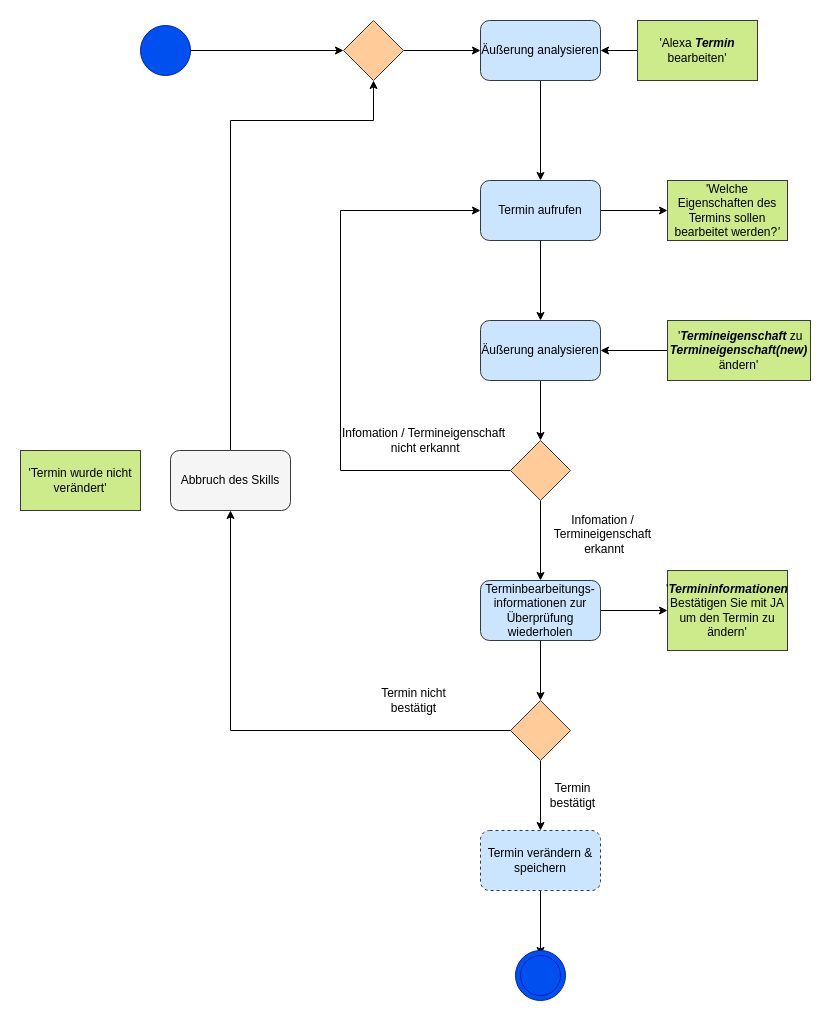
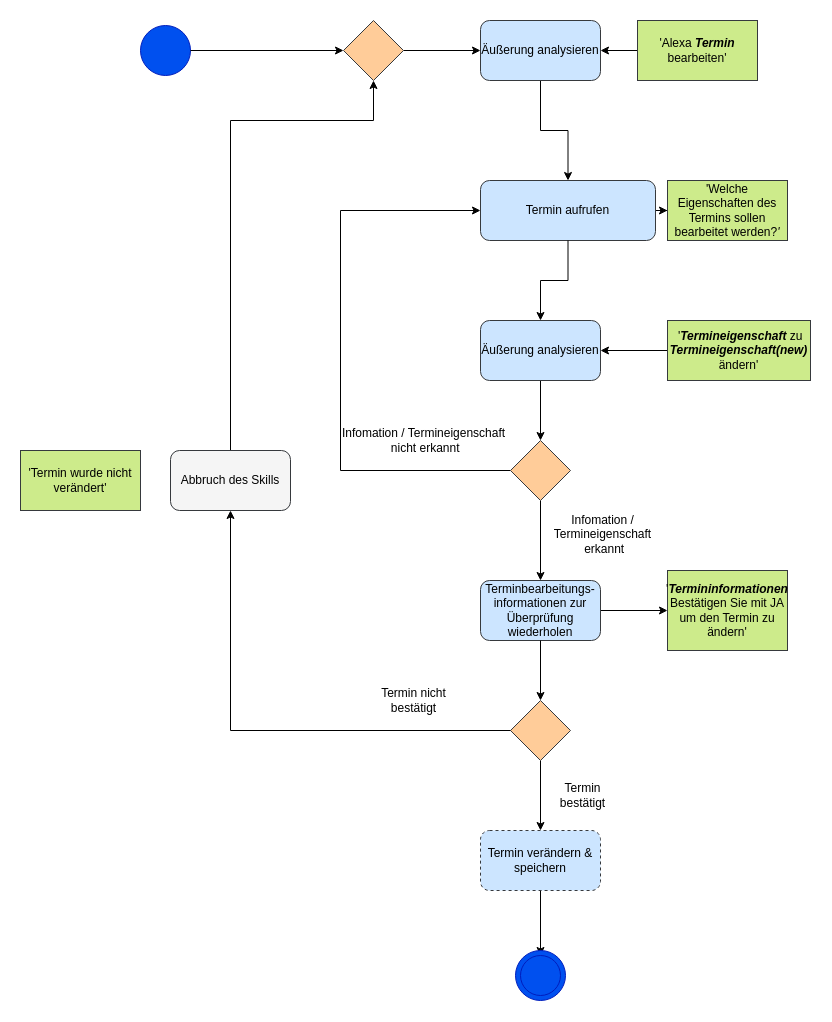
  <mxCell id="0" />
  <mxCell id="1" parent="0" />
  <mxCell id="2" value="" style="ellipse;whiteSpace=wrap;html=1;aspect=fixed;fillColor=#0050ef;strokeColor=#001DBC;fontColor=#ffffff;" vertex="1" parent="1"><mxGeometry x="140" y="25" width="50" height="50" as="geometry" /></mxCell>
  <mxCell id="3" value="" style="edgeStyle=orthogonalEdgeStyle;rounded=0;orthogonalLoop=1;jettySize=auto;html=1;" edge="1" parent="1" source="33" target="5"><mxGeometry relative="1" as="geometry"><mxPoint x="400" y="50" as="sourcePoint" /></mxGeometry></mxCell>
  <mxCell id="4" value="" style="edgeStyle=orthogonalEdgeStyle;rounded=0;orthogonalLoop=1;jettySize=auto;html=1;" edge="1" parent="1" source="5" target="10"><mxGeometry relative="1" as="geometry"><mxPoint x="540" y="140" as="targetPoint" /></mxGeometry></mxCell>
  <mxCell id="5" value="Äußerung analysieren" style="rounded=1;whiteSpace=wrap;html=1;fillColor=#cce5ff;strokeColor=#36393d;" vertex="1" parent="1"><mxGeometry x="480" y="20" width="120" height="60" as="geometry" /></mxCell>
  <mxCell id="6" style="edgeStyle=orthogonalEdgeStyle;rounded=0;orthogonalLoop=1;jettySize=auto;html=1;exitX=0;exitY=0.5;exitDx=0;exitDy=0;entryX=1;entryY=0.5;entryDx=0;entryDy=0;" edge="1" parent="1" source="7" target="5"><mxGeometry relative="1" as="geometry" /></mxCell>
  <mxCell id="7" value="'Alexa &lt;b&gt;&lt;i&gt;Termin &lt;/i&gt;&lt;/b&gt;bearbeiten'" style="rounded=0;whiteSpace=wrap;html=1;fillColor=#cdeb8b;strokeColor=#36393d;" vertex="1" parent="1"><mxGeometry x="637" y="20" width="120" height="60" as="geometry" /></mxCell>
  <mxCell id="8" value="" style="edgeStyle=orthogonalEdgeStyle;rounded=0;orthogonalLoop=1;jettySize=auto;html=1;exitX=0.5;exitY=1;exitDx=0;exitDy=0;" edge="1" parent="1" source="40" target="13"><mxGeometry relative="1" as="geometry"><mxPoint x="540" y="400" as="sourcePoint" /></mxGeometry></mxCell>
  <mxCell id="9" value="" style="edgeStyle=orthogonalEdgeStyle;rounded=0;orthogonalLoop=1;jettySize=auto;html=1;" edge="1" parent="1" source="10" target="24"><mxGeometry relative="1" as="geometry" /></mxCell>
- <mxCell id="10" value="Termin aufrufen" style="rounded=1;whiteSpace=wrap;html=1;fillColor=#cce5ff;strokeColor=#36393d;" vertex="1" parent="1"><mxGeometry x="480" y="180" width="120" height="60" as="geometry" /></mxCell>
+ <mxCell id="10" value="Termin aufrufen" style="rounded=1;whiteSpace=wrap;html=1;fillColor=#cce5ff;strokeColor=#36393d;" vertex="1" parent="1"><mxGeometry x="480" y="180" width="175" height="60" as="geometry" /></mxCell>
  <mxCell id="11" value="" style="edgeStyle=orthogonalEdgeStyle;rounded=0;orthogonalLoop=1;jettySize=auto;html=1;entryX=0;entryY=0.5;entryDx=0;entryDy=0;" edge="1" parent="1" source="13" target="10"><mxGeometry relative="1" as="geometry"><mxPoint x="450" y="210" as="targetPoint" /><Array as="points"><mxPoint x="340" y="470" /><mxPoint x="340" y="210" /></Array></mxGeometry></mxCell>
  <mxCell id="12" value="" style="edgeStyle=orthogonalEdgeStyle;rounded=0;orthogonalLoop=1;jettySize=auto;html=1;" edge="1" parent="1" source="13" target="18"><mxGeometry relative="1" as="geometry" /></mxCell>
  <mxCell id="13" value="" style="rhombus;whiteSpace=wrap;html=1;fillColor=#ffcc99;strokeColor=#36393d;" vertex="1" parent="1"><mxGeometry x="510" y="440" width="60" height="60" as="geometry" /></mxCell>
  <mxCell id="14" value="" style="edgeStyle=orthogonalEdgeStyle;rounded=0;orthogonalLoop=1;jettySize=auto;html=1;entryX=0.5;entryY=0;entryDx=0;entryDy=0;" edge="1" parent="1" source="10" target="40"><mxGeometry relative="1" as="geometry"><mxPoint x="540" y="240" as="sourcePoint" /><mxPoint x="540" y="310" as="targetPoint" /></mxGeometry></mxCell>
  <mxCell id="15" value="" style="edgeStyle=orthogonalEdgeStyle;rounded=0;orthogonalLoop=1;jettySize=auto;html=1;" edge="1" parent="1" source="27" target="20"><mxGeometry relative="1" as="geometry" /></mxCell>
  <mxCell id="16" value="&lt;br&gt;" style="text;html=1;align=center;verticalAlign=middle;resizable=0;points=[];;labelBackgroundColor=#ffffff;" vertex="1" connectable="0" parent="15"><mxGeometry x="-0.105" relative="1" as="geometry"><mxPoint as="offset" /></mxGeometry></mxCell>
  <mxCell id="17" value="" style="edgeStyle=orthogonalEdgeStyle;rounded=0;orthogonalLoop=1;jettySize=auto;html=1;" edge="1" parent="1" source="18" target="23"><mxGeometry relative="1" as="geometry" /></mxCell>
  <mxCell id="18" value="Terminbearbeitungs-&lt;br&gt;informationen zur Überprüfung wiederholen" style="rounded=1;whiteSpace=wrap;html=1;fillColor=#cce5ff;strokeColor=#36393d;" vertex="1" parent="1"><mxGeometry x="480" y="580" width="120" height="60" as="geometry" /></mxCell>
  <mxCell id="19" value="" style="edgeStyle=orthogonalEdgeStyle;rounded=0;orthogonalLoop=1;jettySize=auto;html=1;" edge="1" parent="1" source="20" target="39"><mxGeometry relative="1" as="geometry" /></mxCell>
  <mxCell id="20" value="Termin verändern &amp;amp; speichern" style="rounded=1;whiteSpace=wrap;html=1;fillColor=#cce5ff;strokeColor=#36393d;dashed=1;" vertex="1" parent="1"><mxGeometry x="480" y="830" width="120" height="60" as="geometry" /></mxCell>
  <mxCell id="21" value="Infomation / &lt;br&gt;Termineigenschaft&lt;br&gt;&amp;nbsp;erkannt" style="text;html=1;align=center;verticalAlign=middle;resizable=0;points=[];;autosize=1;" vertex="1" parent="1"><mxGeometry x="547" y="509" width="110" height="50" as="geometry" /></mxCell>
  <mxCell id="22" value="Infomation / Termineigenschaft&lt;br&gt;&amp;nbsp;nicht erkannt " style="text;html=1;align=center;verticalAlign=middle;resizable=0;points=[];;autosize=1;" vertex="1" parent="1"><mxGeometry x="333" y="425" width="180" height="30" as="geometry" /></mxCell>
  <mxCell id="23" value="'&lt;i&gt;&lt;b&gt;Termininformationen&lt;/b&gt;&lt;/i&gt;&lt;br&gt;Bestätigen Sie mit JA um den Termin zu ändern'" style="rounded=0;whiteSpace=wrap;html=1;fillColor=#cdeb8b;strokeColor=#36393d;" vertex="1" parent="1"><mxGeometry x="667" y="570" width="120" height="80" as="geometry" /></mxCell>
  <mxCell id="24" value="'Welche Eigenschaften des Termins sollen bearbeitet werden?&lt;i&gt;'&lt;/i&gt;" style="rounded=0;whiteSpace=wrap;html=1;fillColor=#cdeb8b;strokeColor=#36393d;" vertex="1" parent="1"><mxGeometry x="667" y="180" width="120" height="60" as="geometry" /></mxCell>
  <mxCell id="25" value="" style="edgeStyle=orthogonalEdgeStyle;rounded=0;orthogonalLoop=1;jettySize=auto;html=1;entryX=1;entryY=0.5;entryDx=0;entryDy=0;" edge="1" parent="1" source="26" target="40"><mxGeometry relative="1" as="geometry"><mxPoint x="610" y="350" as="targetPoint" /></mxGeometry></mxCell>
  <mxCell id="26" value="&amp;nbsp;'&lt;b style=&quot;font-style: italic&quot;&gt;Termineigenschaft &lt;/b&gt;zu &lt;b style=&quot;font-style: italic&quot;&gt;Termineigenschaft(new) &lt;/b&gt;ändern'" style="rounded=0;whiteSpace=wrap;html=1;fillColor=#cdeb8b;strokeColor=#36393d;" vertex="1" parent="1"><mxGeometry x="667" y="320" width="143" height="60" as="geometry" /></mxCell>
  <mxCell id="27" value="" style="rhombus;whiteSpace=wrap;html=1;fillColor=#ffcc99;strokeColor=#36393d;" vertex="1" parent="1"><mxGeometry x="510" y="700" width="60" height="60" as="geometry" /></mxCell>
  <mxCell id="28" value="" style="edgeStyle=orthogonalEdgeStyle;rounded=0;orthogonalLoop=1;jettySize=auto;html=1;" edge="1" parent="1" source="18" target="27"><mxGeometry relative="1" as="geometry"><mxPoint x="540" y="640" as="sourcePoint" /><mxPoint x="540" y="830" as="targetPoint" /></mxGeometry></mxCell>
  <mxCell id="29" value="&lt;br&gt;" style="text;html=1;align=center;verticalAlign=middle;resizable=0;points=[];;labelBackgroundColor=#ffffff;" vertex="1" connectable="0" parent="28"><mxGeometry x="-0.105" relative="1" as="geometry"><mxPoint as="offset" /></mxGeometry></mxCell>
- <mxCell id="30" value="Termin &lt;br&gt;bestätigt" style="text;html=1;align=center;verticalAlign=middle;resizable=0;points=[];;autosize=1;" vertex="1" parent="1"><mxGeometry x="542" y="780" width="60" height="30" as="geometry" /></mxCell>
+ <mxCell id="30" value="Termin &lt;br&gt;bestätigt" style="text;html=1;align=center;verticalAlign=middle;resizable=0;points=[];;autosize=1;" vertex="1" parent="1"><mxGeometry x="552" y="780" width="60" height="30" as="geometry" /></mxCell>
  <mxCell id="31" value="Termin nicht &lt;br&gt;bestätigt" style="text;html=1;align=center;verticalAlign=middle;resizable=0;points=[];;autosize=1;" vertex="1" parent="1"><mxGeometry x="373" y="685" width="80" height="30" as="geometry" /></mxCell>
  <mxCell id="32" value="" style="edgeStyle=orthogonalEdgeStyle;rounded=0;orthogonalLoop=1;jettySize=auto;html=1;exitX=1;exitY=0.5;exitDx=0;exitDy=0;" edge="1" parent="1" source="2" target="33"><mxGeometry relative="1" as="geometry"><mxPoint x="190" y="50" as="sourcePoint" /><mxPoint x="340" y="50" as="targetPoint" /></mxGeometry></mxCell>
  <mxCell id="33" value="" style="rhombus;whiteSpace=wrap;html=1;fillColor=#ffcc99;strokeColor=#36393d;" vertex="1" parent="1"><mxGeometry x="343" y="20" width="60" height="60" as="geometry" /></mxCell>
  <mxCell id="34" style="edgeStyle=orthogonalEdgeStyle;rounded=0;orthogonalLoop=1;jettySize=auto;html=1;exitX=0.5;exitY=0;exitDx=0;exitDy=0;entryX=0.5;entryY=1;entryDx=0;entryDy=0;" edge="1" parent="1" source="35" target="33"><mxGeometry relative="1" as="geometry"><Array as="points"><mxPoint x="230" y="120" /><mxPoint x="373" y="120" /></Array></mxGeometry></mxCell>
  <mxCell id="35" value="Abbruch des Skills" style="rounded=1;whiteSpace=wrap;html=1;fillColor=#f5f5f5;strokeColor=#36393d;" vertex="1" parent="1"><mxGeometry x="170" y="450" width="120" height="60" as="geometry" /></mxCell>
  <mxCell id="36" value="" style="edgeStyle=orthogonalEdgeStyle;rounded=0;orthogonalLoop=1;jettySize=auto;html=1;entryX=0.5;entryY=1;entryDx=0;entryDy=0;" edge="1" parent="1" target="35"><mxGeometry relative="1" as="geometry"><mxPoint x="510" y="730" as="sourcePoint" /><mxPoint x="383" y="80" as="targetPoint" /><Array as="points"><mxPoint x="230" y="730" /></Array></mxGeometry></mxCell>
  <mxCell id="37" value="'Termin wurde nicht verändert'" style="rounded=0;whiteSpace=wrap;html=1;fillColor=#cdeb8b;strokeColor=#36393d;" vertex="1" parent="1"><mxGeometry x="20" y="450" width="120" height="60" as="geometry" /></mxCell>
  <mxCell id="38" value="" style="ellipse;whiteSpace=wrap;html=1;aspect=fixed;fillColor=#0050ef;strokeColor=#001DBC;fontColor=#ffffff;" vertex="1" parent="1"><mxGeometry x="515" y="950" width="50" height="50" as="geometry" /></mxCell>
  <mxCell id="39" value="" style="ellipse;whiteSpace=wrap;html=1;aspect=fixed;fillColor=#0050ef;strokeColor=#001DBC;fontColor=#ffffff;" vertex="1" parent="1"><mxGeometry x="520" y="955" width="40" height="40" as="geometry" /></mxCell>
  <mxCell id="40" value="Äußerung analysieren" style="rounded=1;whiteSpace=wrap;html=1;fillColor=#cce5ff;strokeColor=#36393d;" vertex="1" parent="1"><mxGeometry x="480" y="320" width="120" height="60" as="geometry" /></mxCell>
